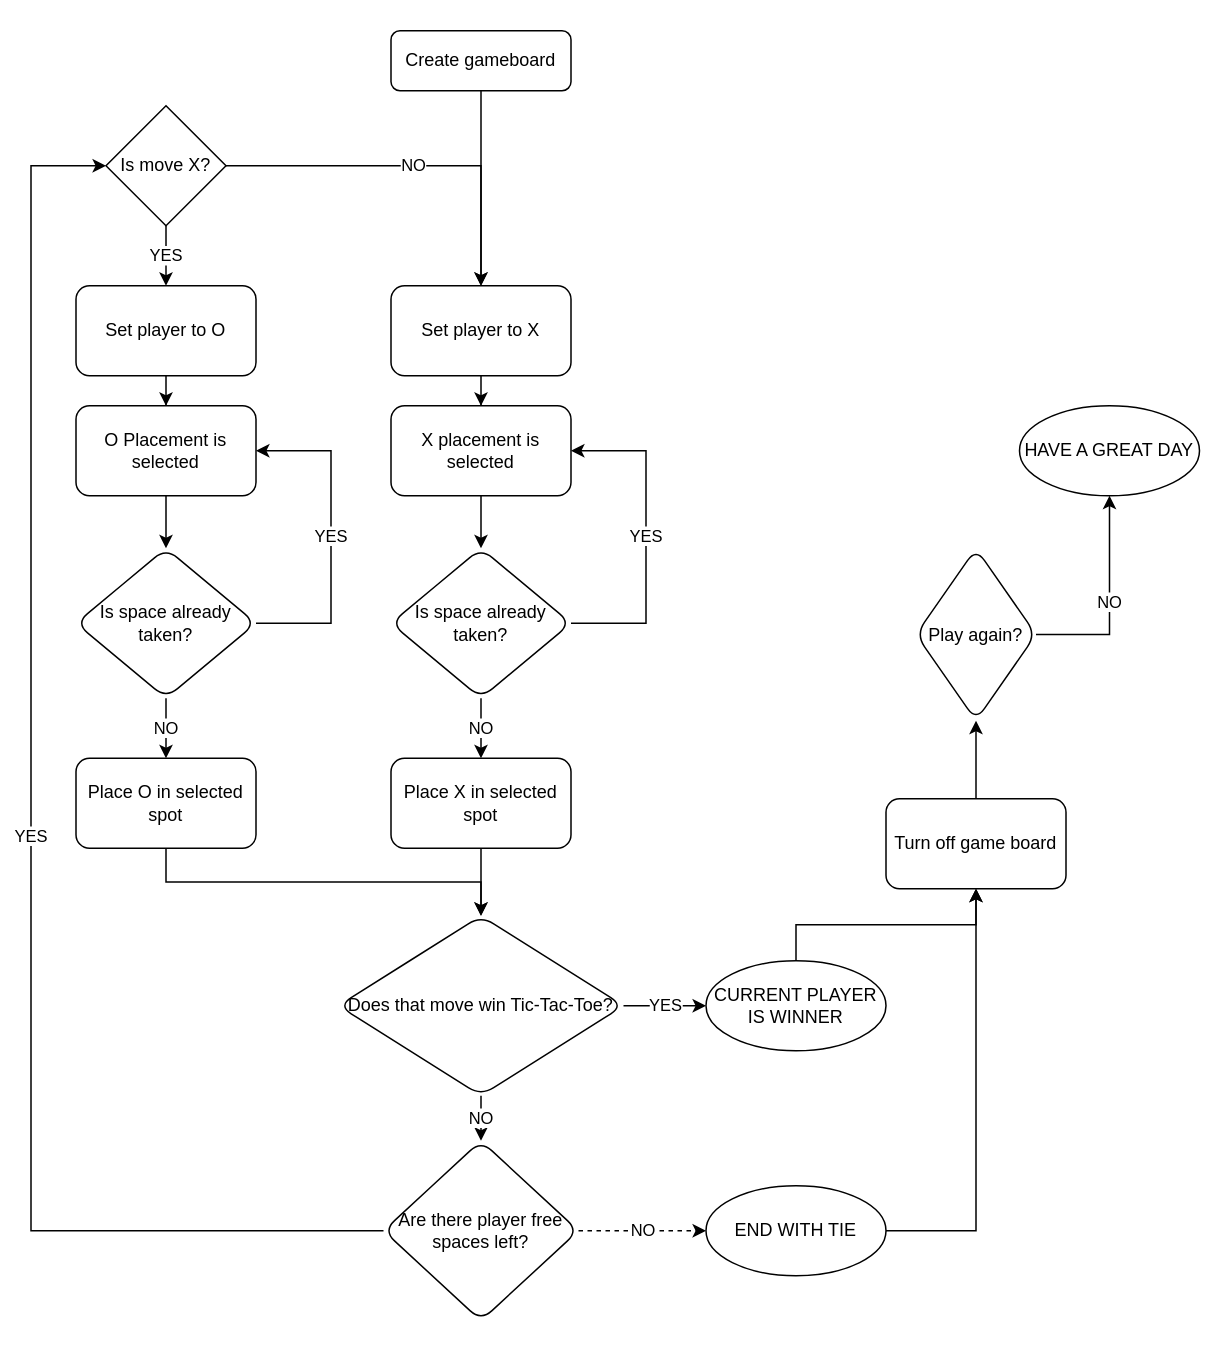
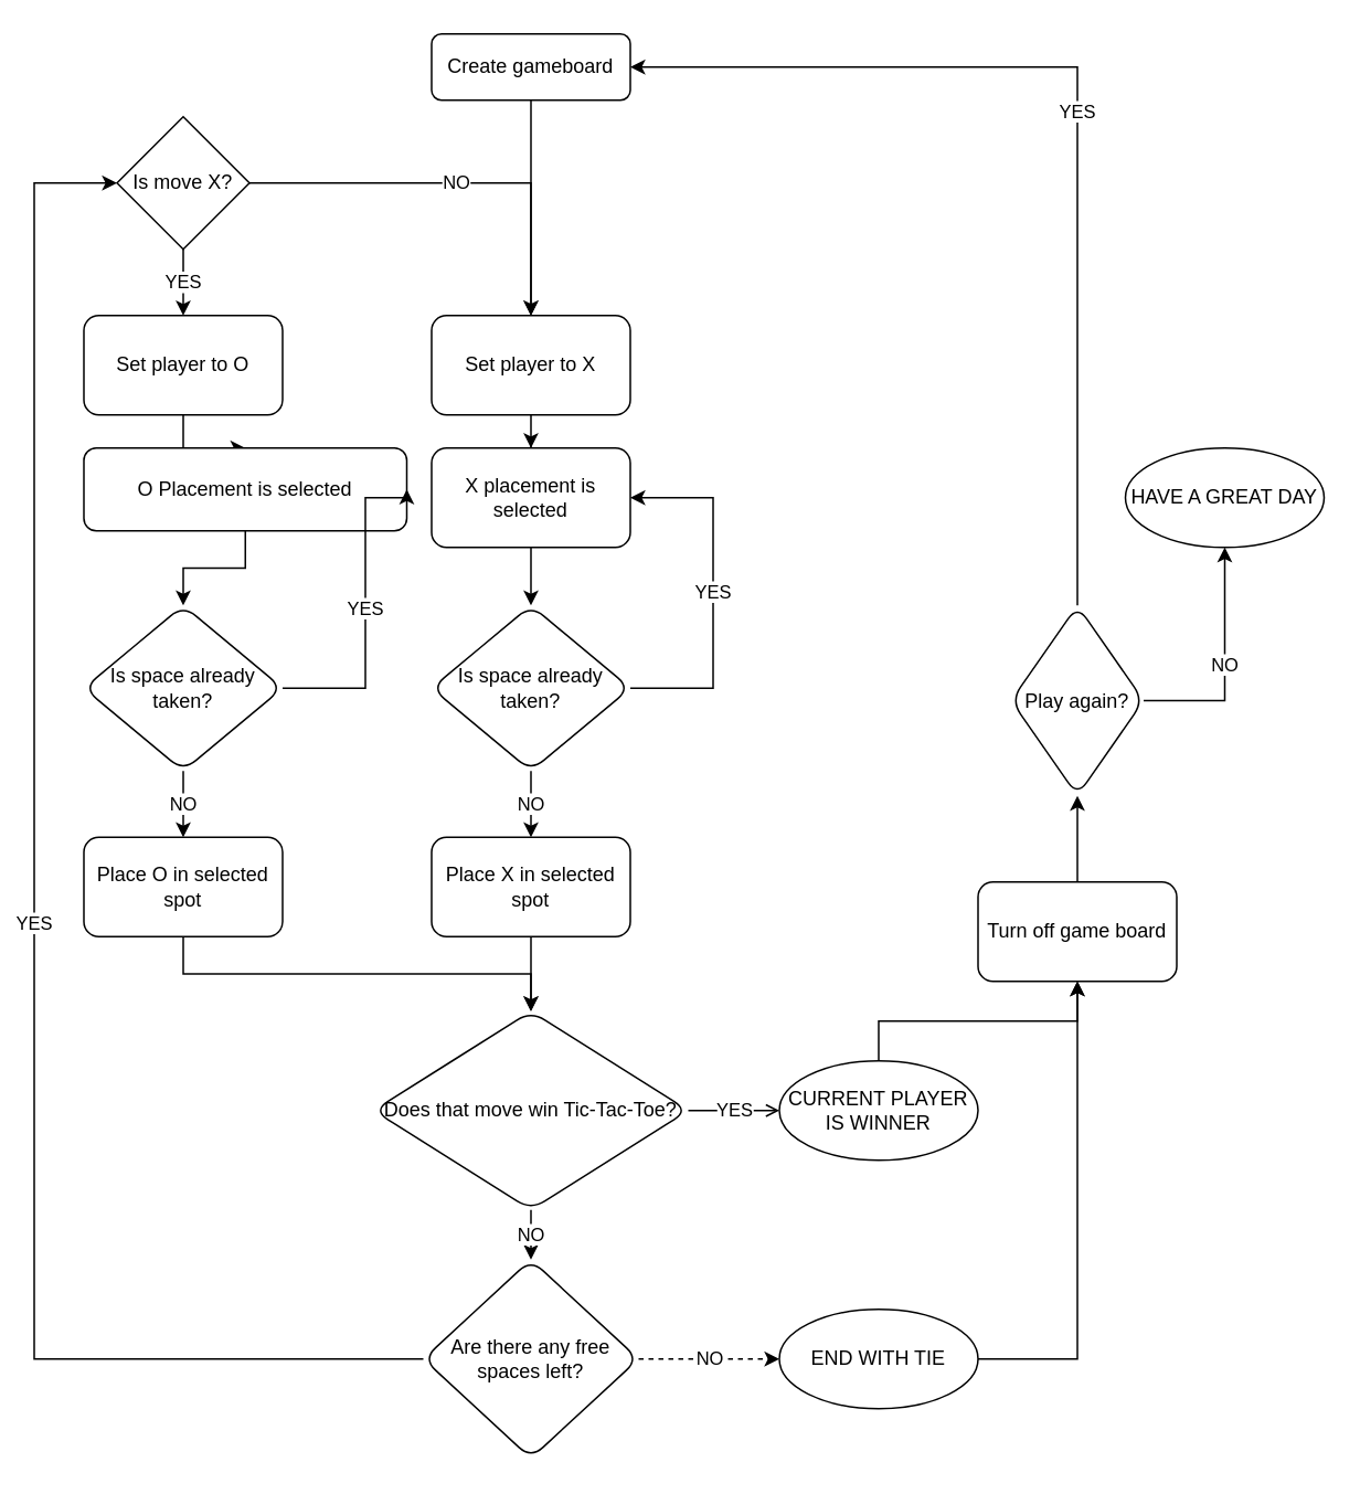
  <mxCell id="0" />
  <mxCell id="1" parent="0" />
  <mxCell id="2" value="" style="edgeStyle=orthogonalEdgeStyle;rounded=0;orthogonalLoop=1;jettySize=auto;html=1;" parent="1" source="3" target="5" edge="1"><mxGeometry relative="1" as="geometry" /></mxCell>
  <mxCell id="3" value="Create gameboard" style="rounded=1;whiteSpace=wrap;html=1;fontSize=12;glass=0;strokeWidth=1;shadow=0;" parent="1" vertex="1"><mxGeometry x="260" y="20" width="120" height="40" as="geometry" /></mxCell>
  <mxCell id="4" value="" style="edgeStyle=orthogonalEdgeStyle;rounded=0;orthogonalLoop=1;jettySize=auto;html=1;" parent="1" source="5" target="7" edge="1"><mxGeometry relative="1" as="geometry" /></mxCell>
  <mxCell id="5" value="Set player to X" style="whiteSpace=wrap;html=1;rounded=1;glass=0;strokeWidth=1;shadow=0;" parent="1" vertex="1"><mxGeometry x="260" y="190" width="120" height="60" as="geometry" /></mxCell>
  <mxCell id="6" value="" style="edgeStyle=orthogonalEdgeStyle;rounded=0;orthogonalLoop=1;jettySize=auto;html=1;" parent="1" source="7" target="10" edge="1"><mxGeometry relative="1" as="geometry" /></mxCell>
  <mxCell id="7" value="X placement is selected" style="whiteSpace=wrap;html=1;rounded=1;glass=0;strokeWidth=1;shadow=0;" parent="1" vertex="1"><mxGeometry x="260" y="270" width="120" height="60" as="geometry" /></mxCell>
  <mxCell id="8" value="YES" style="edgeStyle=orthogonalEdgeStyle;rounded=0;orthogonalLoop=1;jettySize=auto;html=1;exitX=1;exitY=0.5;exitDx=0;exitDy=0;entryX=1;entryY=0.5;entryDx=0;entryDy=0;" parent="1" source="10" target="7" edge="1"><mxGeometry relative="1" as="geometry"><mxPoint x="450" y="290" as="targetPoint" /><Array as="points"><mxPoint x="430" y="415" /><mxPoint x="430" y="300" /></Array></mxGeometry></mxCell>
  <mxCell id="9" value="NO" style="edgeStyle=orthogonalEdgeStyle;rounded=0;orthogonalLoop=1;jettySize=auto;html=1;" parent="1" source="10" edge="1"><mxGeometry relative="1" as="geometry"><mxPoint x="320" y="505" as="targetPoint" /></mxGeometry></mxCell>
  <mxCell id="10" value="Is space already taken?" style="rhombus;whiteSpace=wrap;html=1;rounded=1;glass=0;strokeWidth=1;shadow=0;" parent="1" vertex="1"><mxGeometry x="260" y="365" width="120" height="100" as="geometry" /></mxCell>
  <mxCell id="11" value="YES" style="edgeStyle=orthogonalEdgeStyle;rounded=0;orthogonalLoop=1;jettySize=auto;html=1;exitX=0;exitY=0.5;exitDx=0;exitDy=0;entryX=0;entryY=0.5;entryDx=0;entryDy=0;" parent="1" source="20" target="32" edge="1"><mxGeometry relative="1" as="geometry"><Array as="points"><mxPoint x="20" y="820" /><mxPoint x="20" y="110" /></Array></mxGeometry></mxCell>
  <mxCell id="12" value="" style="edgeStyle=orthogonalEdgeStyle;rounded=0;orthogonalLoop=1;jettySize=auto;html=1;" parent="1" source="13" target="18" edge="1"><mxGeometry relative="1" as="geometry" /></mxCell>
  <mxCell id="13" value="Place X in selected spot" style="whiteSpace=wrap;html=1;rounded=1;glass=0;strokeWidth=1;shadow=0;" parent="1" vertex="1"><mxGeometry x="260" y="505" width="120" height="60" as="geometry" /></mxCell>
  <mxCell id="14" value="" style="edgeStyle=orthogonalEdgeStyle;rounded=0;orthogonalLoop=1;jettySize=auto;html=1;" parent="1" source="15" target="24" edge="1"><mxGeometry relative="1" as="geometry" /></mxCell>
  <mxCell id="15" value="Set player to O" style="whiteSpace=wrap;html=1;rounded=1;glass=0;strokeWidth=1;shadow=0;" parent="1" vertex="1"><mxGeometry x="50" y="190" width="120" height="60" as="geometry" /></mxCell>
  <mxCell id="16" value="NO" style="edgeStyle=orthogonalEdgeStyle;rounded=0;orthogonalLoop=1;jettySize=auto;html=1;" parent="1" source="18" target="20" edge="1"><mxGeometry relative="1" as="geometry" /></mxCell>
- <mxCell id="17" value="YES" style="edgeStyle=orthogonalEdgeStyle;rounded=0;orthogonalLoop=1;jettySize=auto;html=1;" parent="1" source="18" target="34" edge="1"><mxGeometry relative="1" as="geometry" /></mxCell>
+ <mxCell id="17" value="YES" style="edgeStyle=orthogonalEdgeStyle;rounded=0;orthogonalLoop=1;jettySize=auto;html=1;endArrow=open;" parent="1" source="18" target="34" edge="1"><mxGeometry relative="1" as="geometry" /></mxCell>
  <mxCell id="18" value="Does that move win Tic-Tac-Toe?" style="rhombus;whiteSpace=wrap;html=1;rounded=1;glass=0;strokeWidth=1;shadow=0;" parent="1" vertex="1"><mxGeometry x="225" y="610" width="190" height="120" as="geometry" /></mxCell>
  <mxCell id="19" value="NO" style="edgeStyle=orthogonalEdgeStyle;rounded=0;orthogonalLoop=1;jettySize=auto;html=1;dashed=1;" parent="1" source="20" target="22" edge="1"><mxGeometry relative="1" as="geometry" /></mxCell>
- <mxCell id="20" value="Are there player free spaces left?" style="rhombus;whiteSpace=wrap;html=1;rounded=1;glass=0;strokeWidth=1;shadow=0;" parent="1" vertex="1"><mxGeometry x="255" y="760" width="130" height="120" as="geometry" /></mxCell>
+ <mxCell id="20" value="Are there any free spaces left?" style="rhombus;whiteSpace=wrap;html=1;rounded=1;glass=0;strokeWidth=1;shadow=0;" parent="1" vertex="1"><mxGeometry x="255" y="760" width="130" height="120" as="geometry" /></mxCell>
  <mxCell id="21" style="edgeStyle=orthogonalEdgeStyle;rounded=0;orthogonalLoop=1;jettySize=auto;html=1;exitX=1;exitY=0.5;exitDx=0;exitDy=0;entryX=0.5;entryY=1;entryDx=0;entryDy=0;" parent="1" source="22" target="40" edge="1"><mxGeometry relative="1" as="geometry"><mxPoint x="651" y="627" as="targetPoint" /></mxGeometry></mxCell>
  <mxCell id="22" value="END WITH TIE" style="ellipse;whiteSpace=wrap;html=1;rounded=1;glass=0;strokeWidth=1;shadow=0;" parent="1" vertex="1"><mxGeometry x="470" y="790" width="120" height="60" as="geometry" /></mxCell>
  <mxCell id="23" value="" style="edgeStyle=orthogonalEdgeStyle;rounded=0;orthogonalLoop=1;jettySize=auto;html=1;" parent="1" source="24" target="27" edge="1"><mxGeometry relative="1" as="geometry" /></mxCell>
- <mxCell id="24" value="O Placement is selected" style="whiteSpace=wrap;html=1;rounded=1;glass=0;strokeWidth=1;shadow=0;" parent="1" vertex="1"><mxGeometry x="50" y="270" width="120" height="60" as="geometry" /></mxCell>
+ <mxCell id="24" value="O Placement is selected" style="whiteSpace=wrap;html=1;rounded=1;glass=0;strokeWidth=1;shadow=0;" parent="1" vertex="1"><mxGeometry x="50" y="270" width="195" height="50" as="geometry" /></mxCell>
  <mxCell id="25" value="YES" style="edgeStyle=orthogonalEdgeStyle;rounded=0;orthogonalLoop=1;jettySize=auto;html=1;exitX=1;exitY=0.5;exitDx=0;exitDy=0;entryX=1;entryY=0.5;entryDx=0;entryDy=0;" parent="1" source="27" target="24" edge="1"><mxGeometry relative="1" as="geometry"><mxPoint x="240" y="290" as="targetPoint" /><Array as="points"><mxPoint x="220" y="415" /><mxPoint x="220" y="300" /></Array></mxGeometry></mxCell>
  <mxCell id="26" value="NO" style="edgeStyle=orthogonalEdgeStyle;rounded=0;orthogonalLoop=1;jettySize=auto;html=1;" parent="1" source="27" target="29" edge="1"><mxGeometry relative="1" as="geometry" /></mxCell>
  <mxCell id="27" value="Is space already taken?" style="rhombus;whiteSpace=wrap;html=1;rounded=1;glass=0;strokeWidth=1;shadow=0;" parent="1" vertex="1"><mxGeometry x="50" y="365" width="120" height="100" as="geometry" /></mxCell>
  <mxCell id="28" style="edgeStyle=orthogonalEdgeStyle;rounded=0;orthogonalLoop=1;jettySize=auto;html=1;exitX=0.5;exitY=1;exitDx=0;exitDy=0;entryX=0.5;entryY=0;entryDx=0;entryDy=0;" parent="1" source="29" target="18" edge="1"><mxGeometry relative="1" as="geometry" /></mxCell>
  <mxCell id="29" value="Place O in selected spot" style="whiteSpace=wrap;html=1;rounded=1;glass=0;strokeWidth=1;shadow=0;" parent="1" vertex="1"><mxGeometry x="50" y="505" width="120" height="60" as="geometry" /></mxCell>
  <mxCell id="30" value="YES" style="edgeStyle=orthogonalEdgeStyle;rounded=0;orthogonalLoop=1;jettySize=auto;html=1;exitX=0.5;exitY=1;exitDx=0;exitDy=0;" parent="1" source="32" target="15" edge="1"><mxGeometry relative="1" as="geometry" /></mxCell>
  <mxCell id="31" value="NO" style="edgeStyle=orthogonalEdgeStyle;rounded=0;orthogonalLoop=1;jettySize=auto;html=1;exitX=1;exitY=0.5;exitDx=0;exitDy=0;entryX=0.5;entryY=0;entryDx=0;entryDy=0;" parent="1" source="32" target="5" edge="1"><mxGeometry relative="1" as="geometry"><Array as="points"><mxPoint x="150" y="110" /><mxPoint x="320" y="110" /></Array></mxGeometry></mxCell>
  <mxCell id="32" value="Is move X?" style="rhombus;whiteSpace=wrap;html=1;" parent="1" vertex="1"><mxGeometry x="70" y="70" width="80" height="80" as="geometry" /></mxCell>
  <mxCell id="33" value="" style="edgeStyle=orthogonalEdgeStyle;rounded=0;orthogonalLoop=1;jettySize=auto;html=1;entryX=0.5;entryY=1;entryDx=0;entryDy=0;" parent="1" source="34" target="40" edge="1"><mxGeometry relative="1" as="geometry" /></mxCell>
  <mxCell id="34" value="CURRENT PLAYER IS WINNER" style="ellipse;whiteSpace=wrap;html=1;rounded=1;glass=0;strokeWidth=1;shadow=0;" parent="1" vertex="1"><mxGeometry x="470" y="640" width="120" height="60" as="geometry" /></mxCell>
+ <mxCell id="35" value="YES" style="edgeStyle=orthogonalEdgeStyle;rounded=0;orthogonalLoop=1;jettySize=auto;html=1;exitX=0.5;exitY=0;exitDx=0;exitDy=0;entryX=1;entryY=0.5;entryDx=0;entryDy=0;" parent="1" source="37" target="3" edge="1"><mxGeometry relative="1" as="geometry" /></mxCell>
  <mxCell id="36" value="NO" style="edgeStyle=orthogonalEdgeStyle;rounded=0;orthogonalLoop=1;jettySize=auto;html=1;entryX=0.5;entryY=1;entryDx=0;entryDy=0;exitX=1;exitY=0.5;exitDx=0;exitDy=0;" parent="1" source="37" target="38" edge="1"><mxGeometry relative="1" as="geometry"><mxPoint x="740" y="670" as="targetPoint" /></mxGeometry></mxCell>
  <mxCell id="37" value="Play again?" style="rhombus;whiteSpace=wrap;html=1;rounded=1;glass=0;strokeWidth=1;shadow=0;" parent="1" vertex="1"><mxGeometry x="610" y="365" width="80" height="115" as="geometry" /></mxCell>
  <mxCell id="38" value="HAVE A GREAT DAY" style="ellipse;whiteSpace=wrap;html=1;rounded=1;glass=0;strokeWidth=1;shadow=0;" parent="1" vertex="1"><mxGeometry x="679" y="270" width="120" height="60" as="geometry" /></mxCell>
  <mxCell id="39" value="" style="edgeStyle=none;html=1;" edge="1" parent="1" source="40" target="37"><mxGeometry relative="1" as="geometry" /></mxCell>
  <mxCell id="40" value="Turn off game board" style="rounded=1;whiteSpace=wrap;html=1;" vertex="1" parent="1"><mxGeometry x="590" y="532" width="120" height="60" as="geometry" /></mxCell>
